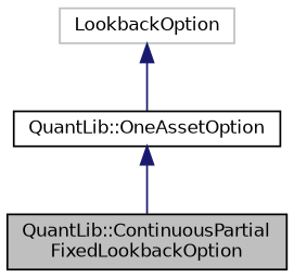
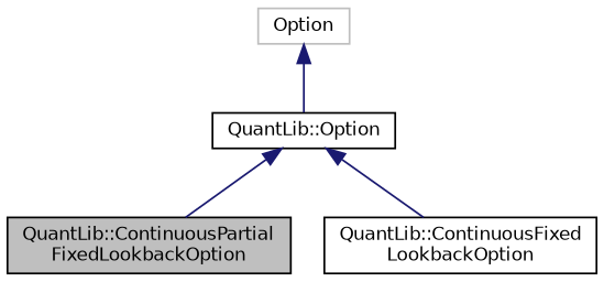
  digraph {
    node [color=black fillcolor=white fontname=Helvetica fontsize=10 shape=record style=filled]
    edge [color=midnightblue dir=back fontname=Helvetica fontsize=10 labelfontname=Helvetica labelfontsize=10 style=solid]
    n1 [fillcolor=grey75 fontcolor=black height=0.2 label="QuantLib::ContinuousPartial\lFixedLookbackOption" width=0.4]
-   n3 [height=0.2 label="QuantLib::OneAssetOption" width=0.4]
-   n4 [color=grey75 height=0.2 label=LookbackOption width=0.4]
+   n2 [height=0.2 label="QuantLib::ContinuousFixed\lLookbackOption" width=0.4]
+   n3 [height=0.2 label="QuantLib::Option" width=0.4]
+   n4 [color=grey75 height=0.2 label=Option width=0.4]
    n3 -> n1
+   n3 -> n2
    n4 -> n3
  }
